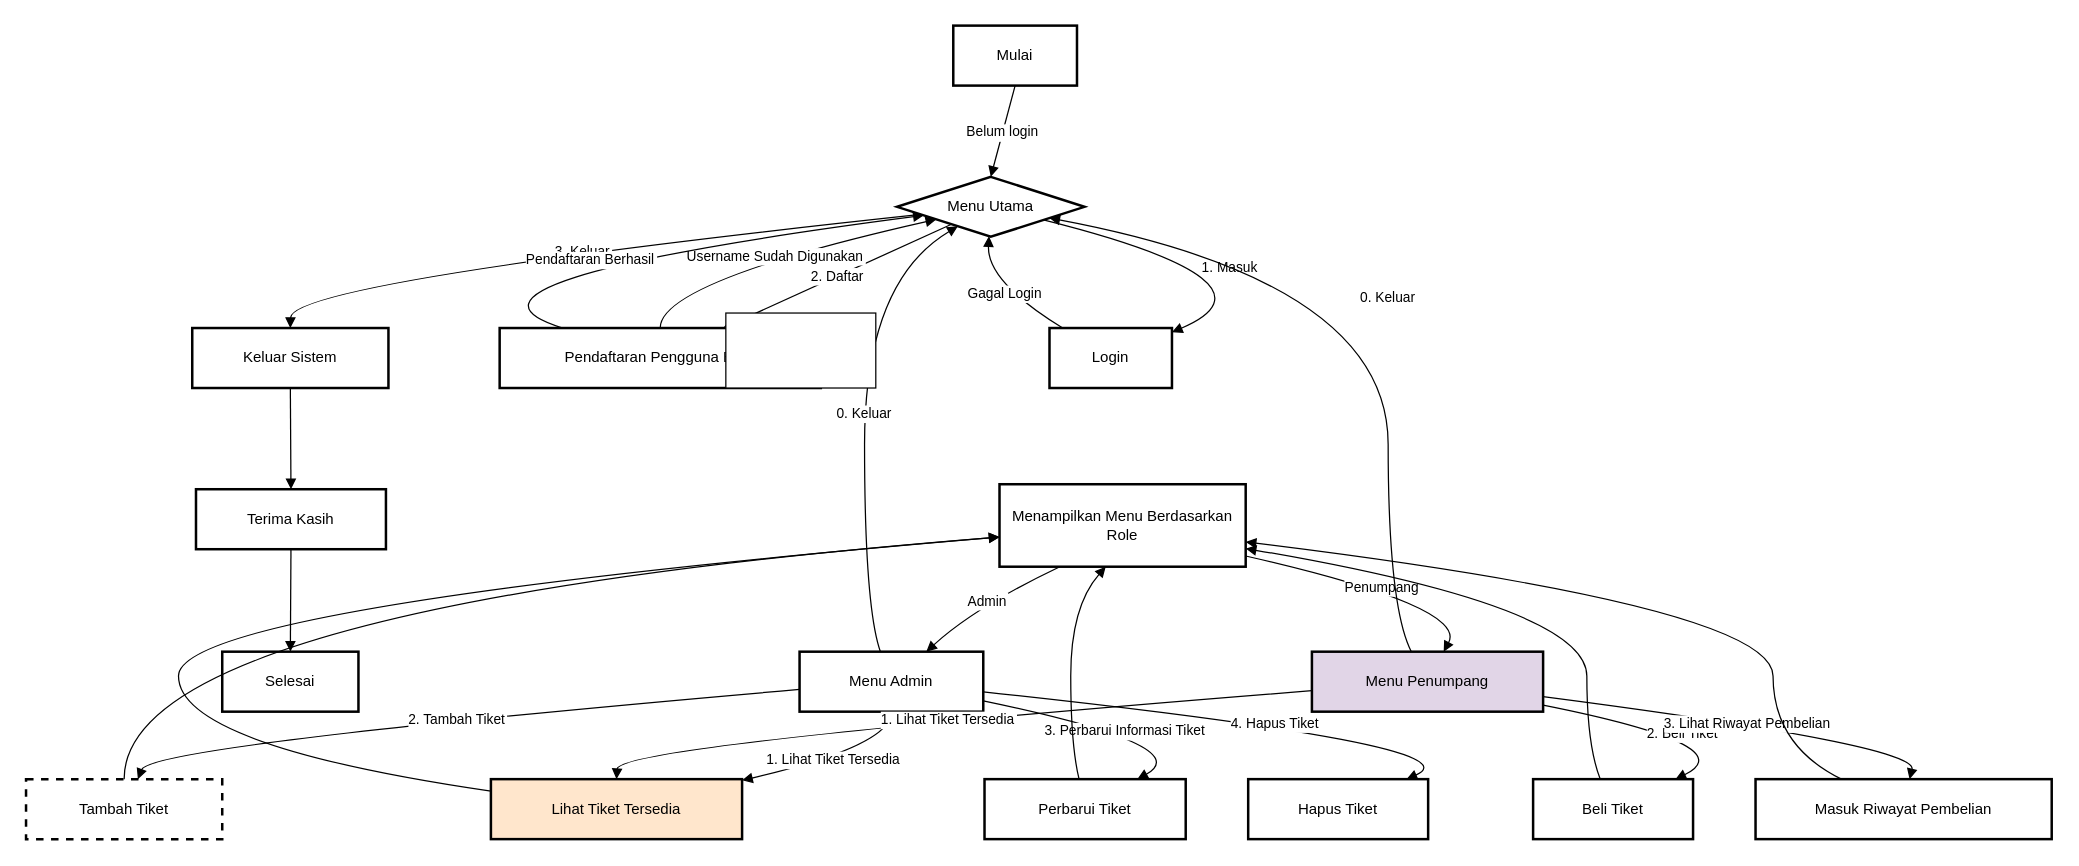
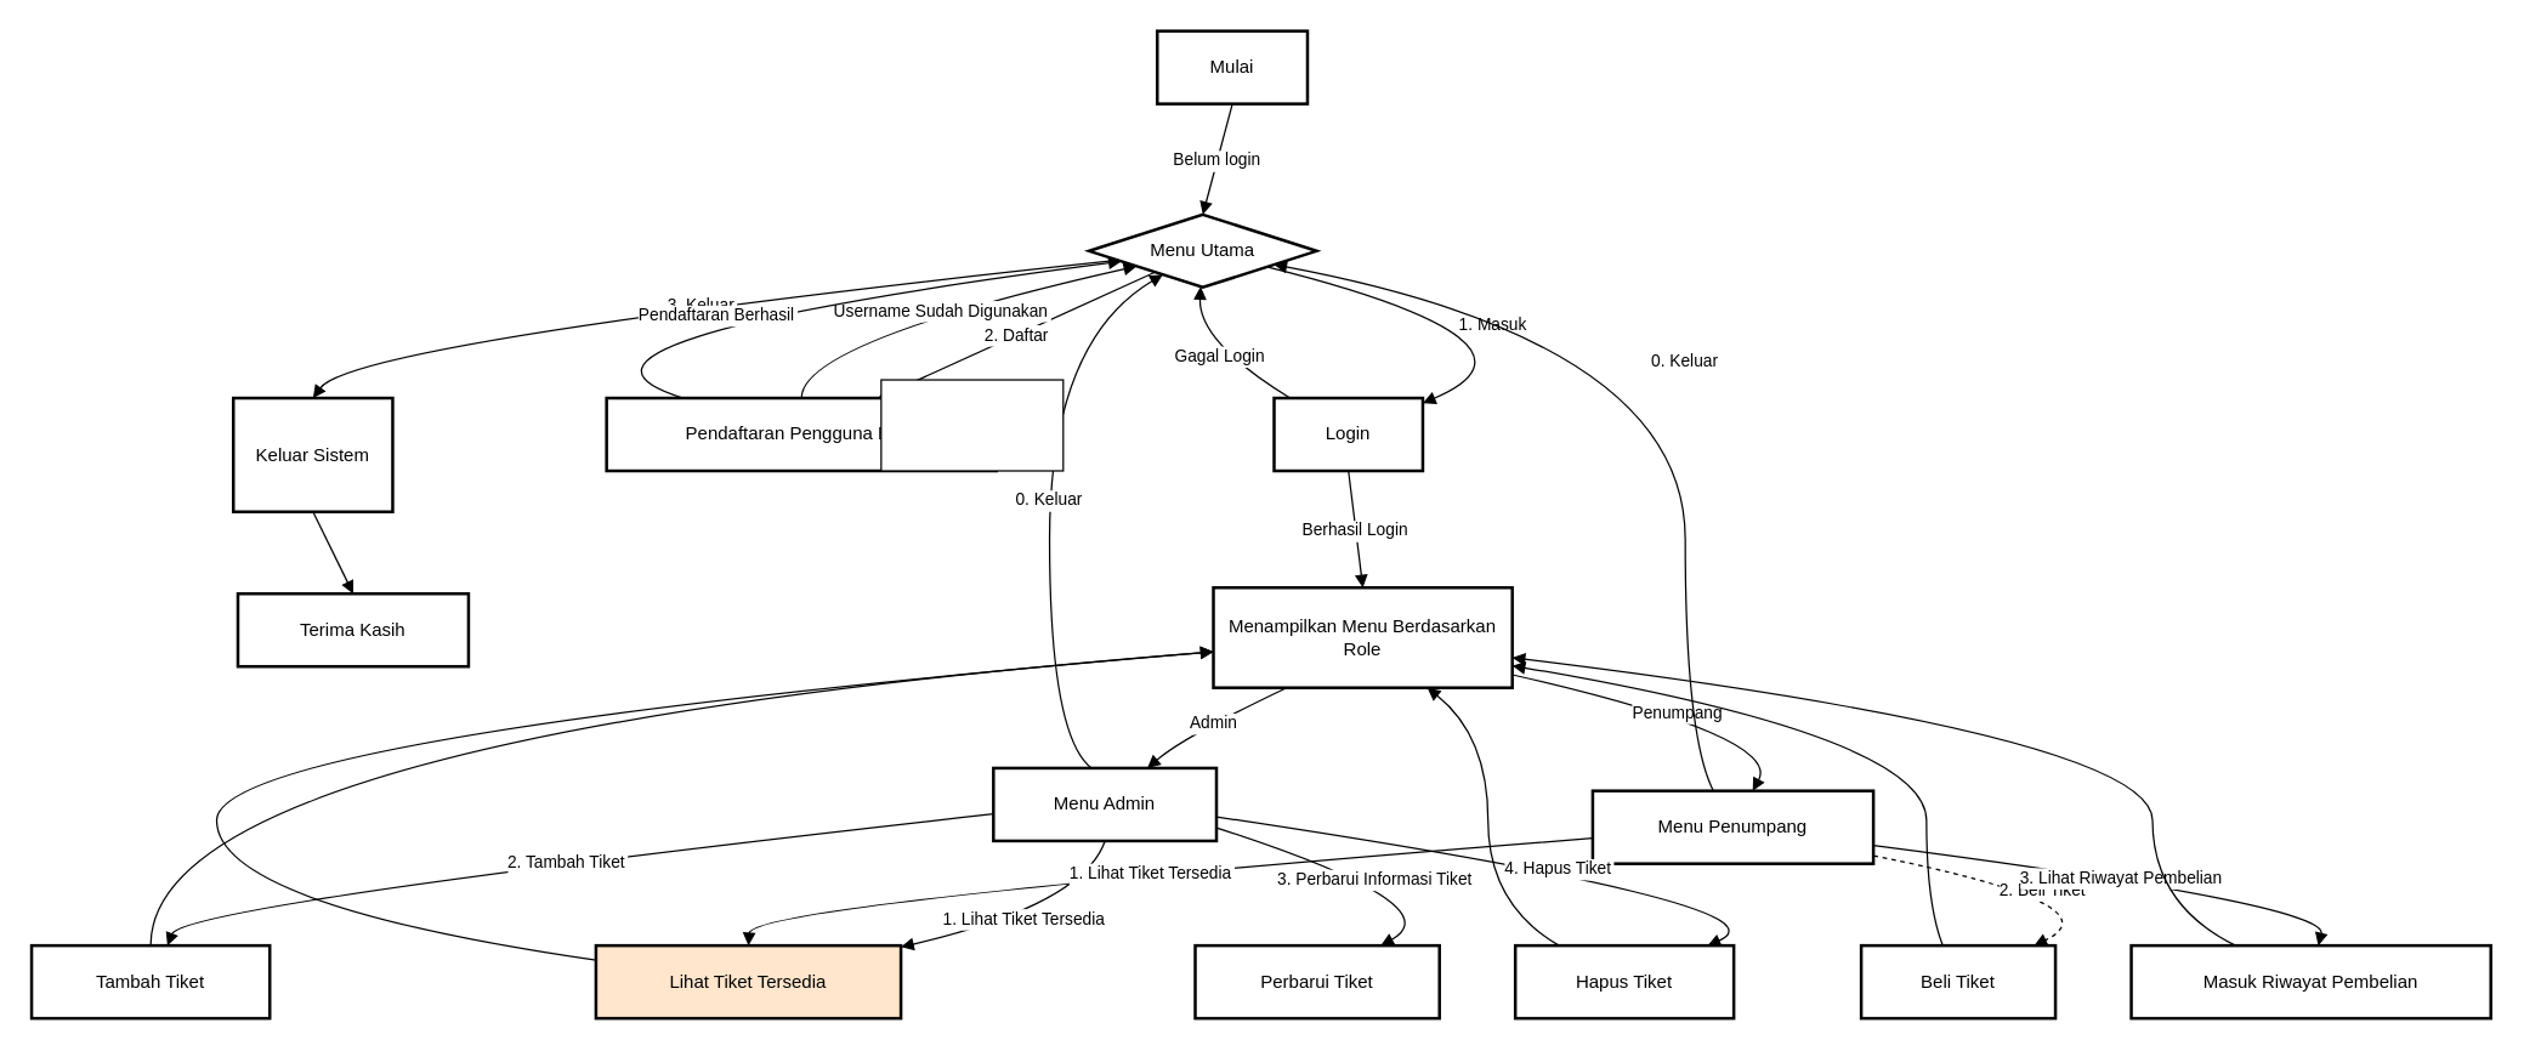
  <mxCell id="0" />
  <mxCell id="1" parent="0" />
  <mxCell id="2" value="Mulai" style="whiteSpace=wrap;strokeWidth=2;" parent="1" vertex="1"><mxGeometry x="762" y="20" width="99" height="48" as="geometry" /></mxCell>
  <mxCell id="3" value="Menu Utama" style="rhombus;whiteSpace=wrap;strokeWidth=2;" parent="1" vertex="1"><mxGeometry x="717" y="141" width="150" height="48" as="geometry" /></mxCell>
  <mxCell id="4" value="Login" style="whiteSpace=wrap;strokeWidth=2;" parent="1" vertex="1"><mxGeometry x="839" y="262" width="98" height="48" as="geometry" /></mxCell>
  <mxCell id="5" value="Pendaftaran Pengguna Baru" style="whiteSpace=wrap;strokeWidth=2;" parent="1" vertex="1"><mxGeometry x="399" y="262" width="257" height="48" as="geometry" /></mxCell>
- <mxCell id="6" value="Keluar Sistem" style="whiteSpace=wrap;strokeWidth=2;" parent="1" vertex="1"><mxGeometry x="153" y="262" width="157" height="48" as="geometry" /></mxCell>
+ <mxCell id="6" value="Keluar Sistem" style="whiteSpace=wrap;strokeWidth=2;" parent="1" vertex="1"><mxGeometry x="153" y="262" width="105" height="75" as="geometry" /></mxCell>
  <mxCell id="7" value="Menampilkan Menu Berdasarkan Role" style="whiteSpace=wrap;strokeWidth=2;" parent="1" vertex="1"><mxGeometry x="799" y="387" width="197" height="66" as="geometry" /></mxCell>
  <mxCell id="8" value="Terima Kasih" style="whiteSpace=wrap;strokeWidth=2;" parent="1" vertex="1"><mxGeometry x="156" y="391" width="152" height="48" as="geometry" /></mxCell>
- <mxCell id="9" value="Menu Admin" style="whiteSpace=wrap;strokeWidth=2;" parent="1" vertex="1"><mxGeometry x="639" y="521" width="147" height="48" as="geometry" /></mxCell>
- <mxCell id="10" value="Menu Penumpang" style="whiteSpace=wrap;strokeWidth=2;fillColor=#e1d5e7;" parent="1" vertex="1"><mxGeometry x="1049" y="521" width="185" height="48" as="geometry" /></mxCell>
+ <mxCell id="9" value="Menu Admin" style="whiteSpace=wrap;strokeWidth=2;" parent="1" vertex="1"><mxGeometry x="654" y="506" width="147" height="48" as="geometry" /></mxCell>
+ <mxCell id="10" value="Menu Penumpang" style="whiteSpace=wrap;strokeWidth=2;" parent="1" vertex="1"><mxGeometry x="1049" y="521" width="185" height="48" as="geometry" /></mxCell>
  <mxCell id="11" value="Lihat Tiket Tersedia" style="whiteSpace=wrap;strokeWidth=2;fillColor=#ffe6cc;" parent="1" vertex="1"><mxGeometry x="392" y="623" width="201" height="48" as="geometry" /></mxCell>
- <mxCell id="12" value="Tambah Tiket" style="whiteSpace=wrap;strokeWidth=2;dashed=1;" parent="1" vertex="1"><mxGeometry x="20" y="623" width="157" height="48" as="geometry" /></mxCell>
+ <mxCell id="12" value="Tambah Tiket" style="whiteSpace=wrap;strokeWidth=2;" parent="1" vertex="1"><mxGeometry x="20" y="623" width="157" height="48" as="geometry" /></mxCell>
  <mxCell id="13" value="Perbarui Tiket" style="whiteSpace=wrap;strokeWidth=2;" parent="1" vertex="1"><mxGeometry x="787" y="623" width="161" height="48" as="geometry" /></mxCell>
  <mxCell id="14" value="Hapus Tiket" style="whiteSpace=wrap;strokeWidth=2;" parent="1" vertex="1"><mxGeometry x="998" y="623" width="144" height="48" as="geometry" /></mxCell>
  <mxCell id="15" value="Beli Tiket" style="whiteSpace=wrap;strokeWidth=2;" parent="1" vertex="1"><mxGeometry x="1226" y="623" width="128" height="48" as="geometry" /></mxCell>
  <mxCell id="16" value="Masuk Riwayat Pembelian" style="whiteSpace=wrap;strokeWidth=2;" parent="1" vertex="1"><mxGeometry x="1404" y="623" width="237" height="48" as="geometry" /></mxCell>
- <mxCell id="17" value="Selesai" style="whiteSpace=wrap;strokeWidth=2;" parent="1" vertex="1"><mxGeometry x="177" y="521" width="109" height="48" as="geometry" /></mxCell>
  <mxCell id="18" value="Belum login" style="curved=1;startArrow=none;endArrow=block;exitX=0.5;exitY=1.01;entryX=0.5;entryY=0;rounded=0;" parent="1" source="2" target="3" edge="1"><mxGeometry relative="1" as="geometry"><Array as="points" /></mxGeometry></mxCell>
  <mxCell id="19" value="1. Masuk" style="curved=1;startArrow=none;endArrow=block;exitX=1;exitY=0.89;entryX=1;entryY=0.07;rounded=0;" parent="1" source="3" target="4" edge="1"><mxGeometry relative="1" as="geometry"><Array as="points"><mxPoint x="1032" y="225" /></Array></mxGeometry></mxCell>
  <mxCell id="20" value="2. Daftar" style="curved=1;startArrow=none;endArrow=block;exitX=0.14;exitY=1;entryX=0.7;entryY=-0.01;rounded=0;" parent="1" source="3" target="5" edge="1"><mxGeometry relative="1" as="geometry"><Array as="points"><mxPoint x="659" y="225" /></Array></mxGeometry></mxCell>
  <mxCell id="21" value="3. Keluar" style="curved=1;startArrow=none;endArrow=block;exitX=0;exitY=0.67;entryX=0.5;entryY=-0.01;rounded=0;" parent="1" source="3" target="6" edge="1"><mxGeometry relative="1" as="geometry"><Array as="points"><mxPoint x="232" y="225" /></Array></mxGeometry></mxCell>
+ <mxCell id="22" value="Berhasil Login" style="curved=1;startArrow=none;endArrow=block;exitX=0.5;exitY=1;entryX=0.5;entryY=0.01;rounded=0;" parent="1" source="4" target="7" edge="1"><mxGeometry relative="1" as="geometry"><Array as="points" /></mxGeometry></mxCell>
  <mxCell id="23" value="Gagal Login" style="curved=1;startArrow=none;endArrow=block;exitX=0.1;exitY=-0.01;entryX=0.49;entryY=1;rounded=0;" parent="1" source="4" target="3" edge="1"><mxGeometry relative="1" as="geometry"><Array as="points"><mxPoint x="789" y="225" /></Array></mxGeometry></mxCell>
  <mxCell id="24" value="Username Sudah Digunakan" style="curved=1;startArrow=none;endArrow=block;exitX=0.5;exitY=-0.01;entryX=0;entryY=0.86;rounded=0;" parent="1" source="5" target="3" edge="1"><mxGeometry relative="1" as="geometry"><Array as="points"><mxPoint x="527" y="225" /></Array></mxGeometry></mxCell>
  <mxCell id="25" value="Pendaftaran Berhasil" style="curved=1;startArrow=none;endArrow=block;exitX=0.19;exitY=-0.01;entryX=0;entryY=0.7;rounded=0;" parent="1" source="5" target="3" edge="1"><mxGeometry relative="1" as="geometry"><Array as="points"><mxPoint x="330" y="225" /></Array></mxGeometry></mxCell>
  <mxCell id="26" value="" style="curved=1;startArrow=none;endArrow=block;exitX=0.5;exitY=1;entryX=0.5;entryY=0;rounded=0;" parent="1" source="6" target="8" edge="1"><mxGeometry relative="1" as="geometry"><Array as="points" /></mxGeometry></mxCell>
  <mxCell id="27" value="Admin" style="curved=1;startArrow=none;endArrow=block;exitX=0.24;exitY=1.01;entryX=0.69;entryY=0;rounded=0;" parent="1" source="7" target="9" edge="1"><mxGeometry relative="1" as="geometry"><Array as="points"><mxPoint x="780" y="485" /></Array></mxGeometry></mxCell>
  <mxCell id="28" value="Penumpang" style="curved=1;startArrow=none;endArrow=block;exitX=1;exitY=0.87;entryX=0.57;entryY=0;rounded=0;" parent="1" source="7" target="10" edge="1"><mxGeometry relative="1" as="geometry"><Array as="points"><mxPoint x="1174" y="485" /></Array></mxGeometry></mxCell>
  <mxCell id="29" value="1. Lihat Tiket Tersedia" style="curved=1;startArrow=none;endArrow=block;exitX=0.5;exitY=1;entryX=1;entryY=0.02;rounded=0;" parent="1" source="9" target="11" edge="1"><mxGeometry relative="1" as="geometry"><Array as="points"><mxPoint x="713" y="596" /></Array></mxGeometry></mxCell>
  <mxCell id="30" value="2. Tambah Tiket" style="curved=1;startArrow=none;endArrow=block;exitX=0;exitY=0.63;entryX=0.57;entryY=0;rounded=0;" parent="1" source="9" target="12" edge="1"><mxGeometry relative="1" as="geometry"><Array as="points"><mxPoint x="120" y="596" /></Array></mxGeometry></mxCell>
  <mxCell id="31" value="3. Perbarui Informasi Tiket" style="curved=1;startArrow=none;endArrow=block;exitX=1;exitY=0.82;entryX=0.76;entryY=0;rounded=0;" parent="1" source="9" target="13" edge="1"><mxGeometry relative="1" as="geometry"><Array as="points"><mxPoint x="958" y="596" /></Array></mxGeometry></mxCell>
  <mxCell id="32" value="4. Hapus Tiket" style="curved=1;startArrow=none;endArrow=block;exitX=1;exitY=0.67;entryX=0.88;entryY=0;rounded=0;" parent="1" source="9" target="14" edge="1"><mxGeometry relative="1" as="geometry"><Array as="points"><mxPoint x="1186" y="596" /></Array></mxGeometry></mxCell>
  <mxCell id="33" value="0. Keluar" style="curved=1;startArrow=none;endArrow=block;exitX=0.44;exitY=0;entryX=0.23;entryY=1;rounded=0;" parent="1" source="9" target="3" edge="1"><mxGeometry relative="1" as="geometry"><Array as="points"><mxPoint x="691" y="485" /><mxPoint x="691" y="225" /></Array></mxGeometry></mxCell>
  <mxCell id="34" value="1. Lihat Tiket Tersedia" style="curved=1;startArrow=none;endArrow=block;exitX=0;exitY=0.65;entryX=0.5;entryY=0;rounded=0;" parent="1" source="10" target="11" edge="1"><mxGeometry relative="1" as="geometry"><Array as="points"><mxPoint x="494" y="596" /></Array></mxGeometry></mxCell>
- <mxCell id="35" value="2. Beli Tiket" style="curved=1;startArrow=none;endArrow=block;exitX=1;exitY=0.89;entryX=0.89;entryY=0;rounded=0;" parent="1" source="10" target="15" edge="1"><mxGeometry relative="1" as="geometry"><Array as="points"><mxPoint x="1396" y="596" /></Array></mxGeometry></mxCell>
+ <mxCell id="35" value="2. Beli Tiket" style="curved=1;startArrow=none;endArrow=block;exitX=1;exitY=0.89;entryX=0.89;entryY=0;rounded=0;dashed=1;" parent="1" source="10" target="15" edge="1"><mxGeometry relative="1" as="geometry"><Array as="points"><mxPoint x="1396" y="596" /></Array></mxGeometry></mxCell>
  <mxCell id="36" value="3. Lihat Riwayat Pembelian" style="curved=1;startArrow=none;endArrow=block;exitX=1;exitY=0.75;entryX=0.52;entryY=0;rounded=0;" parent="1" source="10" target="16" edge="1"><mxGeometry relative="1" as="geometry"><Array as="points"><mxPoint x="1534" y="596" /></Array></mxGeometry></mxCell>
  <mxCell id="37" value="0. Keluar" style="curved=1;startArrow=none;endArrow=block;exitX=0.43;exitY=0;entryX=1;entryY=0.8;rounded=0;" parent="1" source="10" target="3" edge="1"><mxGeometry relative="1" as="geometry"><Array as="points"><mxPoint x="1110" y="485" /><mxPoint x="1110" y="225" /></Array></mxGeometry></mxCell>
  <mxCell id="38" value="" style="curved=1;startArrow=none;endArrow=block;exitX=0;exitY=0.2;entryX=0;entryY=0.64;rounded=0;" parent="1" source="11" target="7" edge="1"><mxGeometry relative="1" as="geometry"><Array as="points"><mxPoint x="142" y="596" /><mxPoint x="142" y="485" /></Array></mxGeometry></mxCell>
  <mxCell id="39" value="" style="curved=1;startArrow=none;endArrow=block;exitX=0.5;exitY=0;entryX=0;entryY=0.64;rounded=0;" parent="1" source="12" target="7" edge="1"><mxGeometry relative="1" as="geometry"><Array as="points"><mxPoint x="98" y="485" /></Array></mxGeometry></mxCell>
- <mxCell id="40" value="" style="curved=1;startArrow=none;endArrow=block;exitX=0.47;exitY=0;entryX=0.43;entryY=1.01;rounded=0;" parent="1" source="13" target="7" edge="1"><mxGeometry relative="1" as="geometry"><Array as="points"><mxPoint x="856" y="596" /><mxPoint x="856" y="485" /></Array></mxGeometry></mxCell>
+ <mxCell id="41" value="" style="curved=1;startArrow=none;endArrow=block;exitX=0.2;exitY=0;entryX=0.72;entryY=1.01;rounded=0;" parent="1" source="14" target="7" edge="1"><mxGeometry relative="1" as="geometry"><Array as="points"><mxPoint x="980" y="596" /><mxPoint x="980" y="485" /></Array></mxGeometry></mxCell>
  <mxCell id="42" value="" style="curved=1;startArrow=none;endArrow=block;exitX=0.42;exitY=0;entryX=1;entryY=0.78;rounded=0;" parent="1" source="15" target="7" edge="1"><mxGeometry relative="1" as="geometry"><Array as="points"><mxPoint x="1269" y="596" /><mxPoint x="1269" y="485" /></Array></mxGeometry></mxCell>
  <mxCell id="43" value="" style="curved=1;startArrow=none;endArrow=block;exitX=0.29;exitY=0;entryX=1;entryY=0.7;rounded=0;" parent="1" source="16" target="7" edge="1"><mxGeometry relative="1" as="geometry"><Array as="points"><mxPoint x="1418" y="596" /><mxPoint x="1418" y="485" /></Array></mxGeometry></mxCell>
- <mxCell id="44" value="" style="curved=1;startArrow=none;endArrow=block;exitX=0.5;exitY=1.01;entryX=0.5;entryY=0;rounded=0;" parent="1" source="8" target="17" edge="1"><mxGeometry relative="1" as="geometry"><Array as="points" /></mxGeometry></mxCell>
  <mxCell id="45" value="" style="whiteSpace=wrap;html=1;" parent="1" vertex="1"><mxGeometry x="580" y="250" width="120" height="60" as="geometry" /></mxCell>
